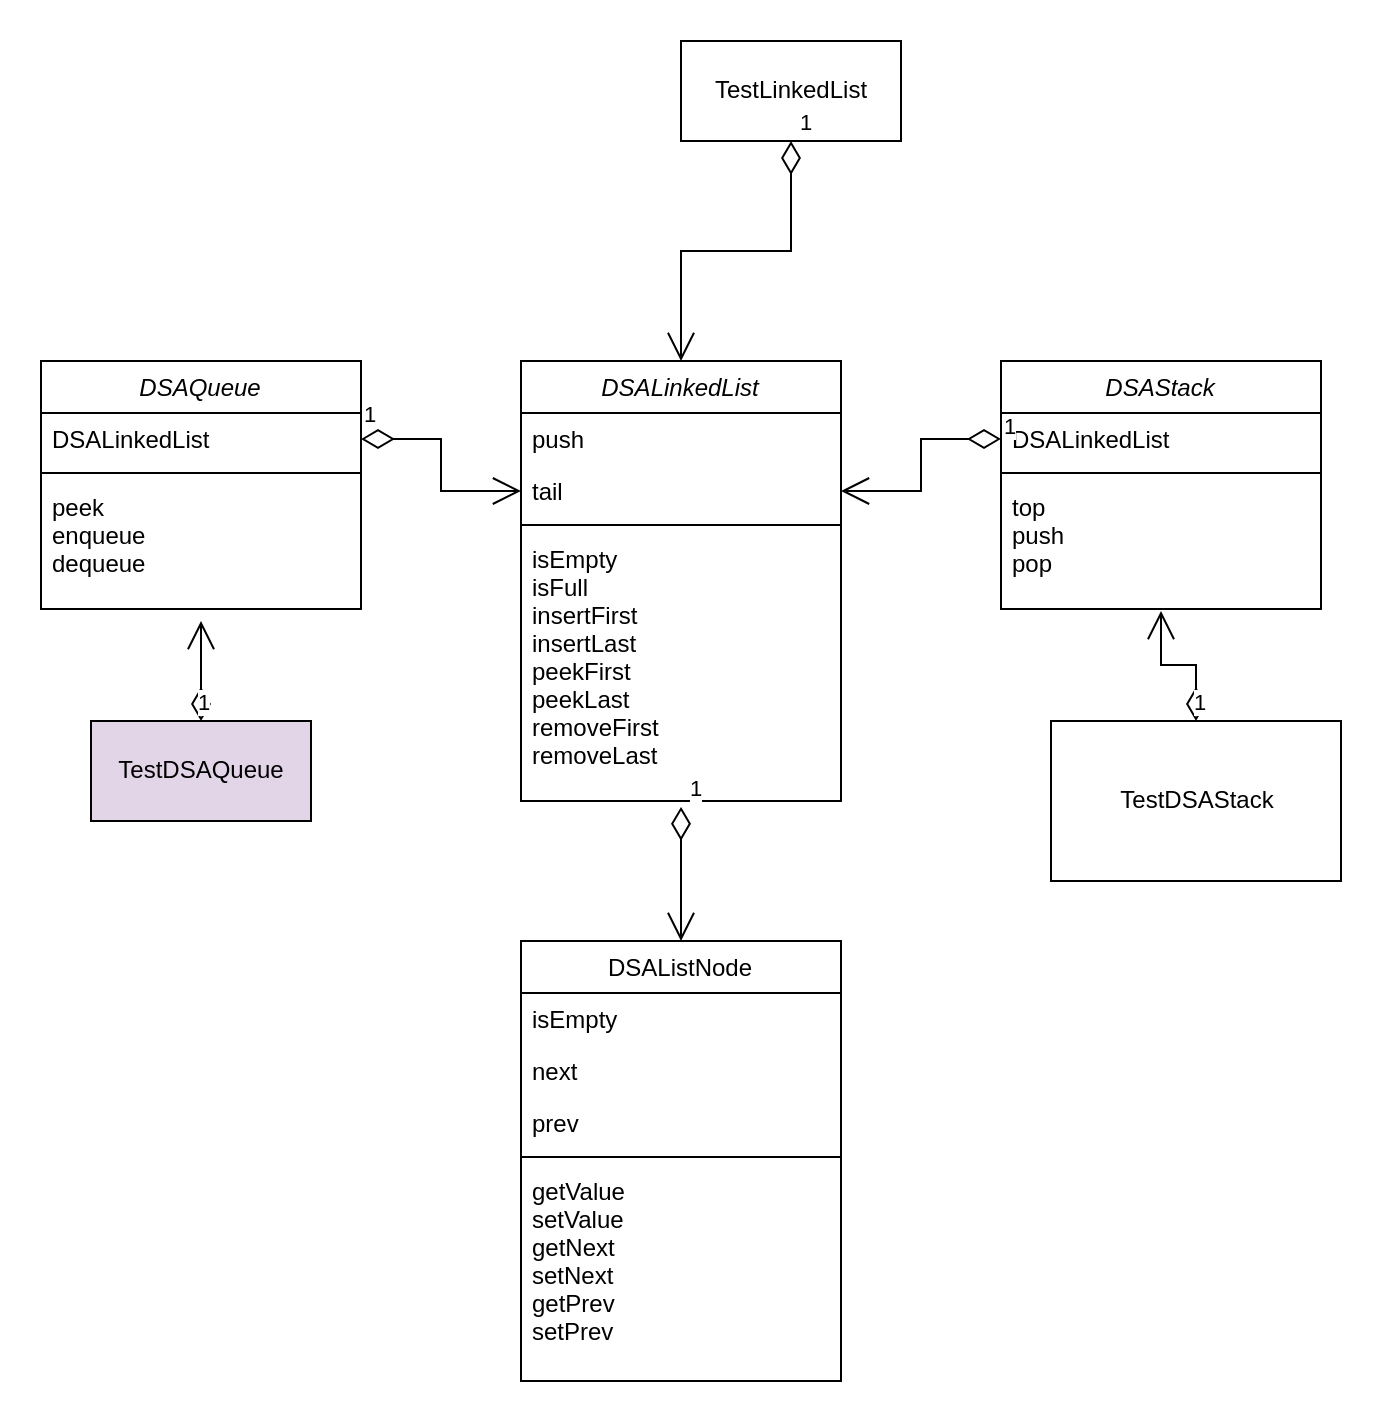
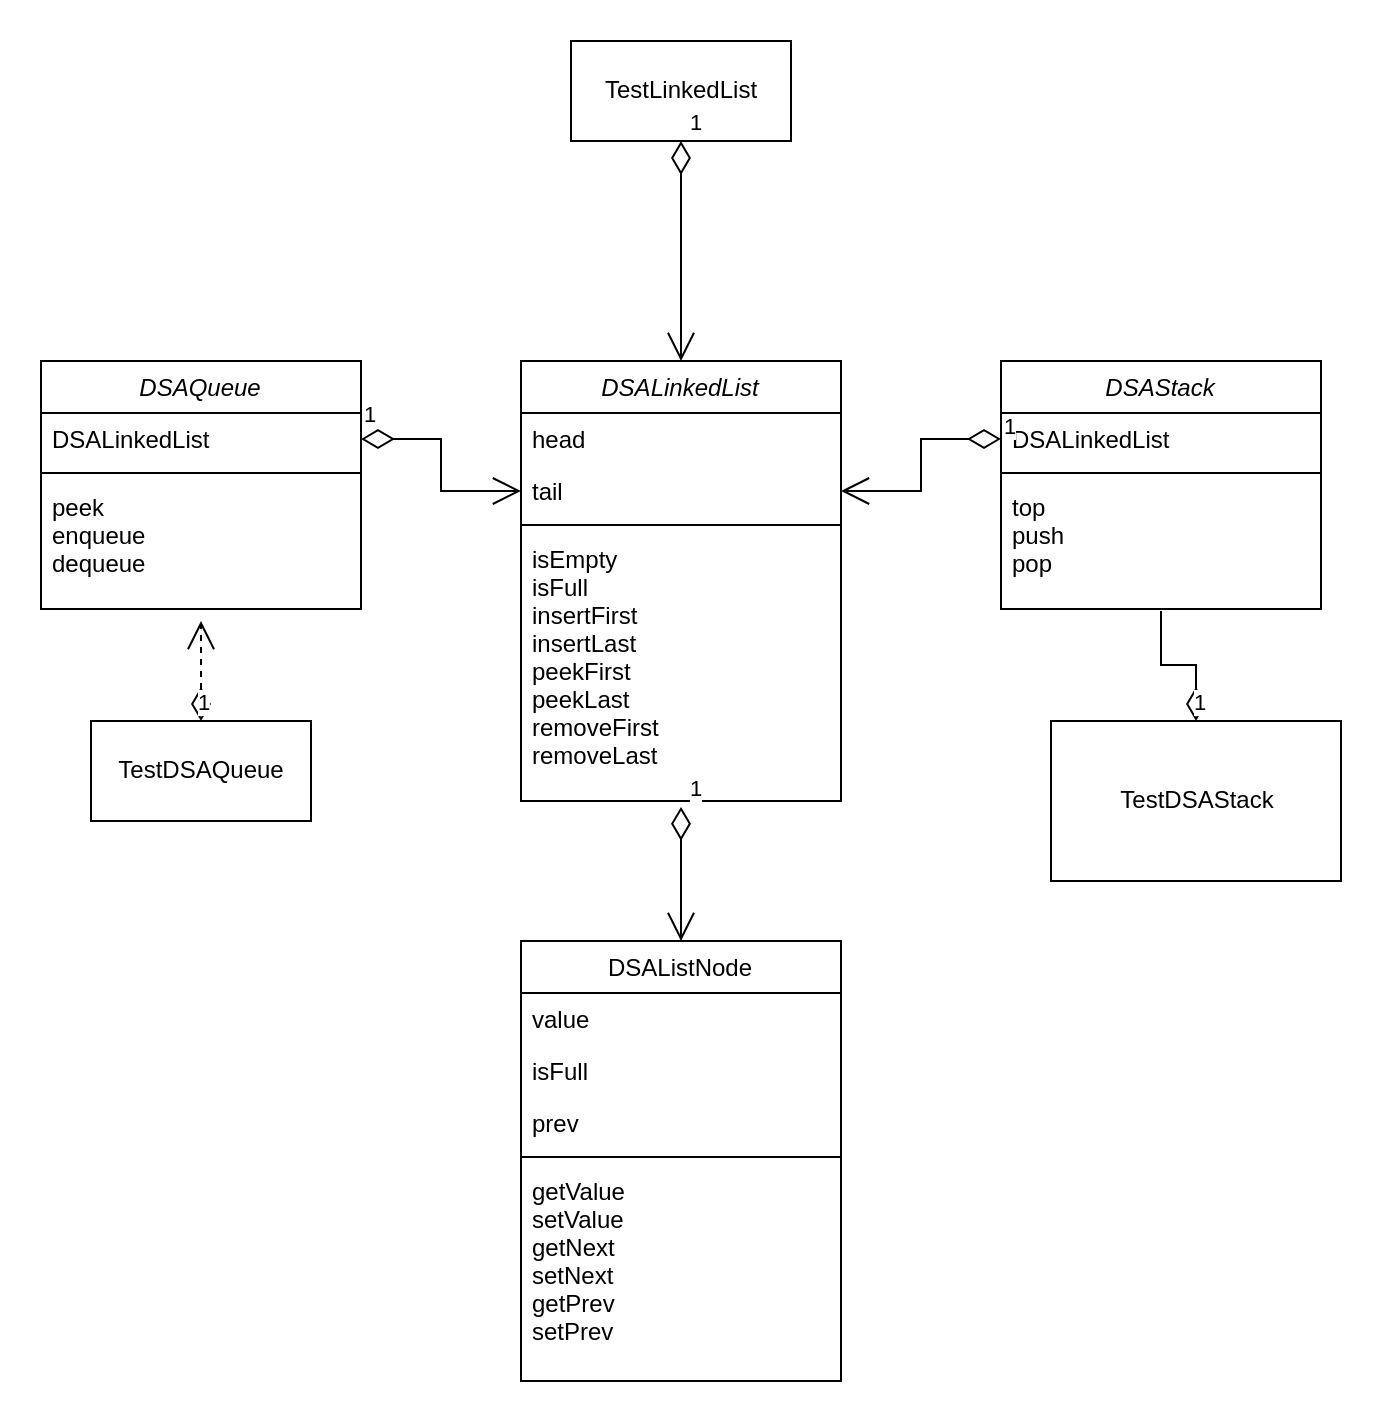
  <mxCell id="0" />
  <mxCell id="1" parent="0" />
  <mxCell id="2" value="DSALinkedList" style="swimlane;fontStyle=2;align=center;verticalAlign=top;childLayout=stackLayout;horizontal=1;startSize=26;horizontalStack=0;resizeParent=1;resizeLast=0;collapsible=1;marginBottom=0;rounded=0;shadow=0;strokeWidth=1;" parent="1" vertex="1"><mxGeometry x="260" y="180" width="160" height="220" as="geometry"><mxRectangle x="230" y="140" width="160" height="26" as="alternateBounds" /></mxGeometry></mxCell>
- <mxCell id="3" value="push" style="text;align=left;verticalAlign=top;spacingLeft=4;spacingRight=4;overflow=hidden;rotatable=0;points=[[0,0.5],[1,0.5]];portConstraint=eastwest;" parent="2" vertex="1"><mxGeometry y="26" width="160" height="26" as="geometry" /></mxCell>
+ <mxCell id="3" value="head" style="text;align=left;verticalAlign=top;spacingLeft=4;spacingRight=4;overflow=hidden;rotatable=0;points=[[0,0.5],[1,0.5]];portConstraint=eastwest;" parent="2" vertex="1"><mxGeometry y="26" width="160" height="26" as="geometry" /></mxCell>
  <mxCell id="4" value="tail" style="text;align=left;verticalAlign=top;spacingLeft=4;spacingRight=4;overflow=hidden;rotatable=0;points=[[0,0.5],[1,0.5]];portConstraint=eastwest;rounded=0;shadow=0;html=0;" parent="2" vertex="1"><mxGeometry y="52" width="160" height="26" as="geometry" /></mxCell>
  <mxCell id="5" value="" style="line;html=1;strokeWidth=1;align=left;verticalAlign=middle;spacingTop=-1;spacingLeft=3;spacingRight=3;rotatable=0;labelPosition=right;points=[];portConstraint=eastwest;" parent="2" vertex="1"><mxGeometry y="78" width="160" height="8" as="geometry" /></mxCell>
  <mxCell id="6" value="isEmpty&#10;isFull&#10;insertFirst&#10;insertLast&#10;peekFirst&#10;peekLast&#10;removeFirst&#10;removeLast" style="text;align=left;verticalAlign=top;spacingLeft=4;spacingRight=4;overflow=hidden;rotatable=0;points=[[0,0.5],[1,0.5]];portConstraint=eastwest;" parent="2" vertex="1"><mxGeometry y="86" width="160" height="134" as="geometry" /></mxCell>
  <mxCell id="7" value="DSAListNode" style="swimlane;fontStyle=0;align=center;verticalAlign=top;childLayout=stackLayout;horizontal=1;startSize=26;horizontalStack=0;resizeParent=1;resizeLast=0;collapsible=1;marginBottom=0;rounded=0;shadow=0;strokeWidth=1;" parent="1" vertex="1"><mxGeometry x="260" y="470" width="160" height="220" as="geometry"><mxRectangle x="550" y="140" width="160" height="26" as="alternateBounds" /></mxGeometry></mxCell>
- <mxCell id="8" value="isEmpty&#10;" style="text;align=left;verticalAlign=top;spacingLeft=4;spacingRight=4;overflow=hidden;rotatable=0;points=[[0,0.5],[1,0.5]];portConstraint=eastwest;" parent="7" vertex="1"><mxGeometry y="26" width="160" height="26" as="geometry" /></mxCell>
- <mxCell id="9" value="next" style="text;align=left;verticalAlign=top;spacingLeft=4;spacingRight=4;overflow=hidden;rotatable=0;points=[[0,0.5],[1,0.5]];portConstraint=eastwest;rounded=0;shadow=0;html=0;" parent="7" vertex="1"><mxGeometry y="52" width="160" height="26" as="geometry" /></mxCell>
+ <mxCell id="8" value="value&#10;" style="text;align=left;verticalAlign=top;spacingLeft=4;spacingRight=4;overflow=hidden;rotatable=0;points=[[0,0.5],[1,0.5]];portConstraint=eastwest;" parent="7" vertex="1"><mxGeometry y="26" width="160" height="26" as="geometry" /></mxCell>
+ <mxCell id="9" value="isFull" style="text;align=left;verticalAlign=top;spacingLeft=4;spacingRight=4;overflow=hidden;rotatable=0;points=[[0,0.5],[1,0.5]];portConstraint=eastwest;rounded=0;shadow=0;html=0;" parent="7" vertex="1"><mxGeometry y="52" width="160" height="26" as="geometry" /></mxCell>
  <mxCell id="10" value="prev" style="text;align=left;verticalAlign=top;spacingLeft=4;spacingRight=4;overflow=hidden;rotatable=0;points=[[0,0.5],[1,0.5]];portConstraint=eastwest;rounded=0;shadow=0;html=0;" parent="7" vertex="1"><mxGeometry y="78" width="160" height="26" as="geometry" /></mxCell>
  <mxCell id="11" value="" style="line;html=1;strokeWidth=1;align=left;verticalAlign=middle;spacingTop=-1;spacingLeft=3;spacingRight=3;rotatable=0;labelPosition=right;points=[];portConstraint=eastwest;" parent="7" vertex="1"><mxGeometry y="104" width="160" height="8" as="geometry" /></mxCell>
  <mxCell id="12" value="getValue&#10;setValue&#10;getNext&#10;setNext&#10;getPrev&#10;setPrev" style="text;align=left;verticalAlign=top;spacingLeft=4;spacingRight=4;overflow=hidden;rotatable=0;points=[[0,0.5],[1,0.5]];portConstraint=eastwest;" parent="7" vertex="1"><mxGeometry y="112" width="160" height="108" as="geometry" /></mxCell>
- <mxCell id="13" value="TestLinkedList" style="html=1;" parent="1" vertex="1"><mxGeometry x="340" y="20" width="110" height="50" as="geometry" /></mxCell>
+ <mxCell id="13" value="TestLinkedList" style="html=1;" parent="1" vertex="1"><mxGeometry x="285" y="20" width="110" height="50" as="geometry" /></mxCell>
  <mxCell id="14" value="DSAQueue" style="swimlane;fontStyle=2;align=center;verticalAlign=top;childLayout=stackLayout;horizontal=1;startSize=26;horizontalStack=0;resizeParent=1;resizeLast=0;collapsible=1;marginBottom=0;rounded=0;shadow=0;strokeWidth=1;" parent="1" vertex="1"><mxGeometry x="20" y="180" width="160" height="124" as="geometry"><mxRectangle x="230" y="140" width="160" height="26" as="alternateBounds" /></mxGeometry></mxCell>
  <mxCell id="15" value="DSALinkedList" style="text;align=left;verticalAlign=top;spacingLeft=4;spacingRight=4;overflow=hidden;rotatable=0;points=[[0,0.5],[1,0.5]];portConstraint=eastwest;" parent="14" vertex="1"><mxGeometry y="26" width="160" height="26" as="geometry" /></mxCell>
  <mxCell id="16" value="" style="line;html=1;strokeWidth=1;align=left;verticalAlign=middle;spacingTop=-1;spacingLeft=3;spacingRight=3;rotatable=0;labelPosition=right;points=[];portConstraint=eastwest;" parent="14" vertex="1"><mxGeometry y="52" width="160" height="8" as="geometry" /></mxCell>
  <mxCell id="17" value="peek&#10;enqueue&#10;dequeue" style="text;align=left;verticalAlign=top;spacingLeft=4;spacingRight=4;overflow=hidden;rotatable=0;points=[[0,0.5],[1,0.5]];portConstraint=eastwest;" parent="14" vertex="1"><mxGeometry y="60" width="160" height="64" as="geometry" /></mxCell>
  <mxCell id="18" value="DSAStack" style="swimlane;fontStyle=2;align=center;verticalAlign=top;childLayout=stackLayout;horizontal=1;startSize=26;horizontalStack=0;resizeParent=1;resizeLast=0;collapsible=1;marginBottom=0;rounded=0;shadow=0;strokeWidth=1;" parent="1" vertex="1"><mxGeometry x="500" y="180" width="160" height="124" as="geometry"><mxRectangle x="230" y="140" width="160" height="26" as="alternateBounds" /></mxGeometry></mxCell>
  <mxCell id="19" value="DSALinkedList" style="text;align=left;verticalAlign=top;spacingLeft=4;spacingRight=4;overflow=hidden;rotatable=0;points=[[0,0.5],[1,0.5]];portConstraint=eastwest;" parent="18" vertex="1"><mxGeometry y="26" width="160" height="26" as="geometry" /></mxCell>
  <mxCell id="20" value="" style="line;html=1;strokeWidth=1;align=left;verticalAlign=middle;spacingTop=-1;spacingLeft=3;spacingRight=3;rotatable=0;labelPosition=right;points=[];portConstraint=eastwest;" parent="18" vertex="1"><mxGeometry y="52" width="160" height="8" as="geometry" /></mxCell>
  <mxCell id="21" value="top&#10;push&#10;pop" style="text;align=left;verticalAlign=top;spacingLeft=4;spacingRight=4;overflow=hidden;rotatable=0;points=[[0,0.5],[1,0.5]];portConstraint=eastwest;" parent="18" vertex="1"><mxGeometry y="60" width="160" height="64" as="geometry" /></mxCell>
  <mxCell id="22" value="1" style="endArrow=open;html=1;endSize=12;startArrow=diamondThin;startSize=14;startFill=0;edgeStyle=orthogonalEdgeStyle;align=left;verticalAlign=bottom;rounded=0;exitX=0.5;exitY=1;exitDx=0;exitDy=0;entryX=0.5;entryY=0;entryDx=0;entryDy=0;" edge="1" parent="1" source="13" target="2"><mxGeometry x="-1" y="3" relative="1" as="geometry"><mxPoint x="330" y="90" as="sourcePoint" /><mxPoint x="490" y="90" as="targetPoint" /></mxGeometry></mxCell>
  <mxCell id="23" value="1" style="endArrow=open;html=1;endSize=12;startArrow=diamondThin;startSize=14;startFill=0;edgeStyle=orthogonalEdgeStyle;align=left;verticalAlign=bottom;rounded=0;exitX=0;exitY=0.5;exitDx=0;exitDy=0;entryX=1;entryY=0.5;entryDx=0;entryDy=0;" edge="1" parent="1" source="19" target="4"><mxGeometry x="-1" y="3" relative="1" as="geometry"><mxPoint x="480" y="70" as="sourcePoint" /><mxPoint x="480" y="180" as="targetPoint" /></mxGeometry></mxCell>
  <mxCell id="24" value="1" style="endArrow=open;html=1;endSize=12;startArrow=diamondThin;startSize=14;startFill=0;edgeStyle=orthogonalEdgeStyle;align=left;verticalAlign=bottom;rounded=0;exitX=1;exitY=0.5;exitDx=0;exitDy=0;entryX=0;entryY=0.5;entryDx=0;entryDy=0;" edge="1" parent="1" source="15" target="4"><mxGeometry x="-1" y="3" relative="1" as="geometry"><mxPoint x="250" y="130" as="sourcePoint" /><mxPoint x="170" y="156" as="targetPoint" /></mxGeometry></mxCell>
  <mxCell id="25" value="1" style="endArrow=open;html=1;endSize=12;startArrow=diamondThin;startSize=14;startFill=0;edgeStyle=orthogonalEdgeStyle;align=left;verticalAlign=bottom;rounded=0;exitX=0.5;exitY=1.022;exitDx=0;exitDy=0;entryX=0.5;entryY=0;entryDx=0;entryDy=0;exitPerimeter=0;" edge="1" parent="1" source="6" target="7"><mxGeometry x="-1" y="3" relative="1" as="geometry"><mxPoint x="365" y="430" as="sourcePoint" /><mxPoint x="285" y="456" as="targetPoint" /><Array as="points"><mxPoint x="340" y="430" /><mxPoint x="340" y="430" /></Array></mxGeometry></mxCell>
  <mxCell id="26" value="TestDSAStack" style="html=1;" vertex="1" parent="1"><mxGeometry x="525" y="360" width="145" height="80" as="geometry" /></mxCell>
- <mxCell id="27" value="TestDSAQueue" style="html=1;fillColor=#e1d5e7;" vertex="1" parent="1"><mxGeometry x="45" y="360" width="110" height="50" as="geometry" /></mxCell>
- <mxCell id="28" value="1" style="endArrow=open;html=1;endSize=12;startArrow=diamondThin;startSize=14;startFill=0;edgeStyle=orthogonalEdgeStyle;align=left;verticalAlign=bottom;rounded=0;exitX=0.5;exitY=0;exitDx=0;exitDy=0;entryX=0.5;entryY=1.094;entryDx=0;entryDy=0;entryPerimeter=0;" edge="1" parent="1" source="27" target="17"><mxGeometry x="-1" y="3" relative="1" as="geometry"><mxPoint x="140" y="350" as="sourcePoint" /><mxPoint x="300" y="350" as="targetPoint" /><Array as="points"><mxPoint x="100" y="330" /><mxPoint x="100" y="330" /></Array></mxGeometry></mxCell>
- <mxCell id="29" value="1" style="endArrow=open;html=1;endSize=12;startArrow=diamondThin;startSize=14;startFill=0;edgeStyle=orthogonalEdgeStyle;align=left;verticalAlign=bottom;rounded=0;exitX=0.5;exitY=0;exitDx=0;exitDy=0;entryX=0.5;entryY=1.016;entryDx=0;entryDy=0;entryPerimeter=0;" edge="1" parent="1" source="26" target="21"><mxGeometry x="-1" y="3" relative="1" as="geometry"><mxPoint x="567" y="330" as="sourcePoint" /><mxPoint x="727" y="330" as="targetPoint" /></mxGeometry></mxCell>
+ <mxCell id="27" value="TestDSAQueue" style="html=1;" vertex="1" parent="1"><mxGeometry x="45" y="360" width="110" height="50" as="geometry" /></mxCell>
+ <mxCell id="28" value="1" style="endArrow=open;html=1;endSize=12;startArrow=diamondThin;startSize=14;startFill=0;edgeStyle=orthogonalEdgeStyle;align=left;verticalAlign=bottom;rounded=0;exitX=0.5;exitY=0;exitDx=0;exitDy=0;entryX=0.5;entryY=1.094;entryDx=0;entryDy=0;entryPerimeter=0;dashed=1;" edge="1" parent="1" source="27" target="17"><mxGeometry x="-1" y="3" relative="1" as="geometry"><mxPoint x="140" y="350" as="sourcePoint" /><mxPoint x="300" y="350" as="targetPoint" /><Array as="points"><mxPoint x="100" y="330" /><mxPoint x="100" y="330" /></Array></mxGeometry></mxCell>
+ <mxCell id="29" value="1" style="endArrow=none;html=1;endSize=12;startArrow=diamondThin;startSize=14;startFill=0;edgeStyle=orthogonalEdgeStyle;align=left;verticalAlign=bottom;rounded=0;exitX=0.5;exitY=0;exitDx=0;exitDy=0;entryX=0.5;entryY=1.016;entryDx=0;entryDy=0;entryPerimeter=0;" edge="1" parent="1" source="26" target="21"><mxGeometry x="-1" y="3" relative="1" as="geometry"><mxPoint x="567" y="330" as="sourcePoint" /><mxPoint x="727" y="330" as="targetPoint" /></mxGeometry></mxCell>
